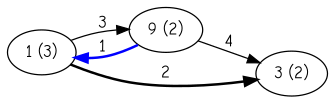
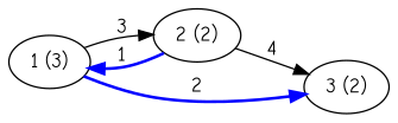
  digraph {
    fontname="Comic Neue"
    rankdir=LR
    node [fontname="Comic Neue"]
    edge [fontname="Comic Neue"]
    n1 [label="1 (3)"]
-   n2 [label="9 (2)"]
+   n2 [label="2 (2)"]
    n3 [label="3 (2)"]
    n1 -> n2 [label=3]
-   n1 -> n3 [color=black label=2 penwidth=2.0]
+   n1 -> n3 [color=blue label=2 penwidth=2.0]
    n2 -> n1 [color=blue label=1 penwidth=2.0]
    n2 -> n3 [label=4]
  }
